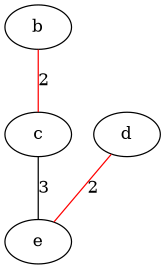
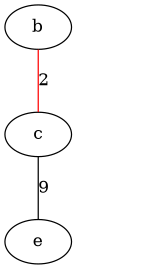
  strict graph {
    node [style=vertex]
    edge [color=red style="edge" weight=2]
    b
    c
    e
-   d
    b -- c [label=2]
-   c -- e [color=black label=3 weight=3]
-   d -- e [label=2]
+   c -- e [color=black label=9 weight=3]
  }
